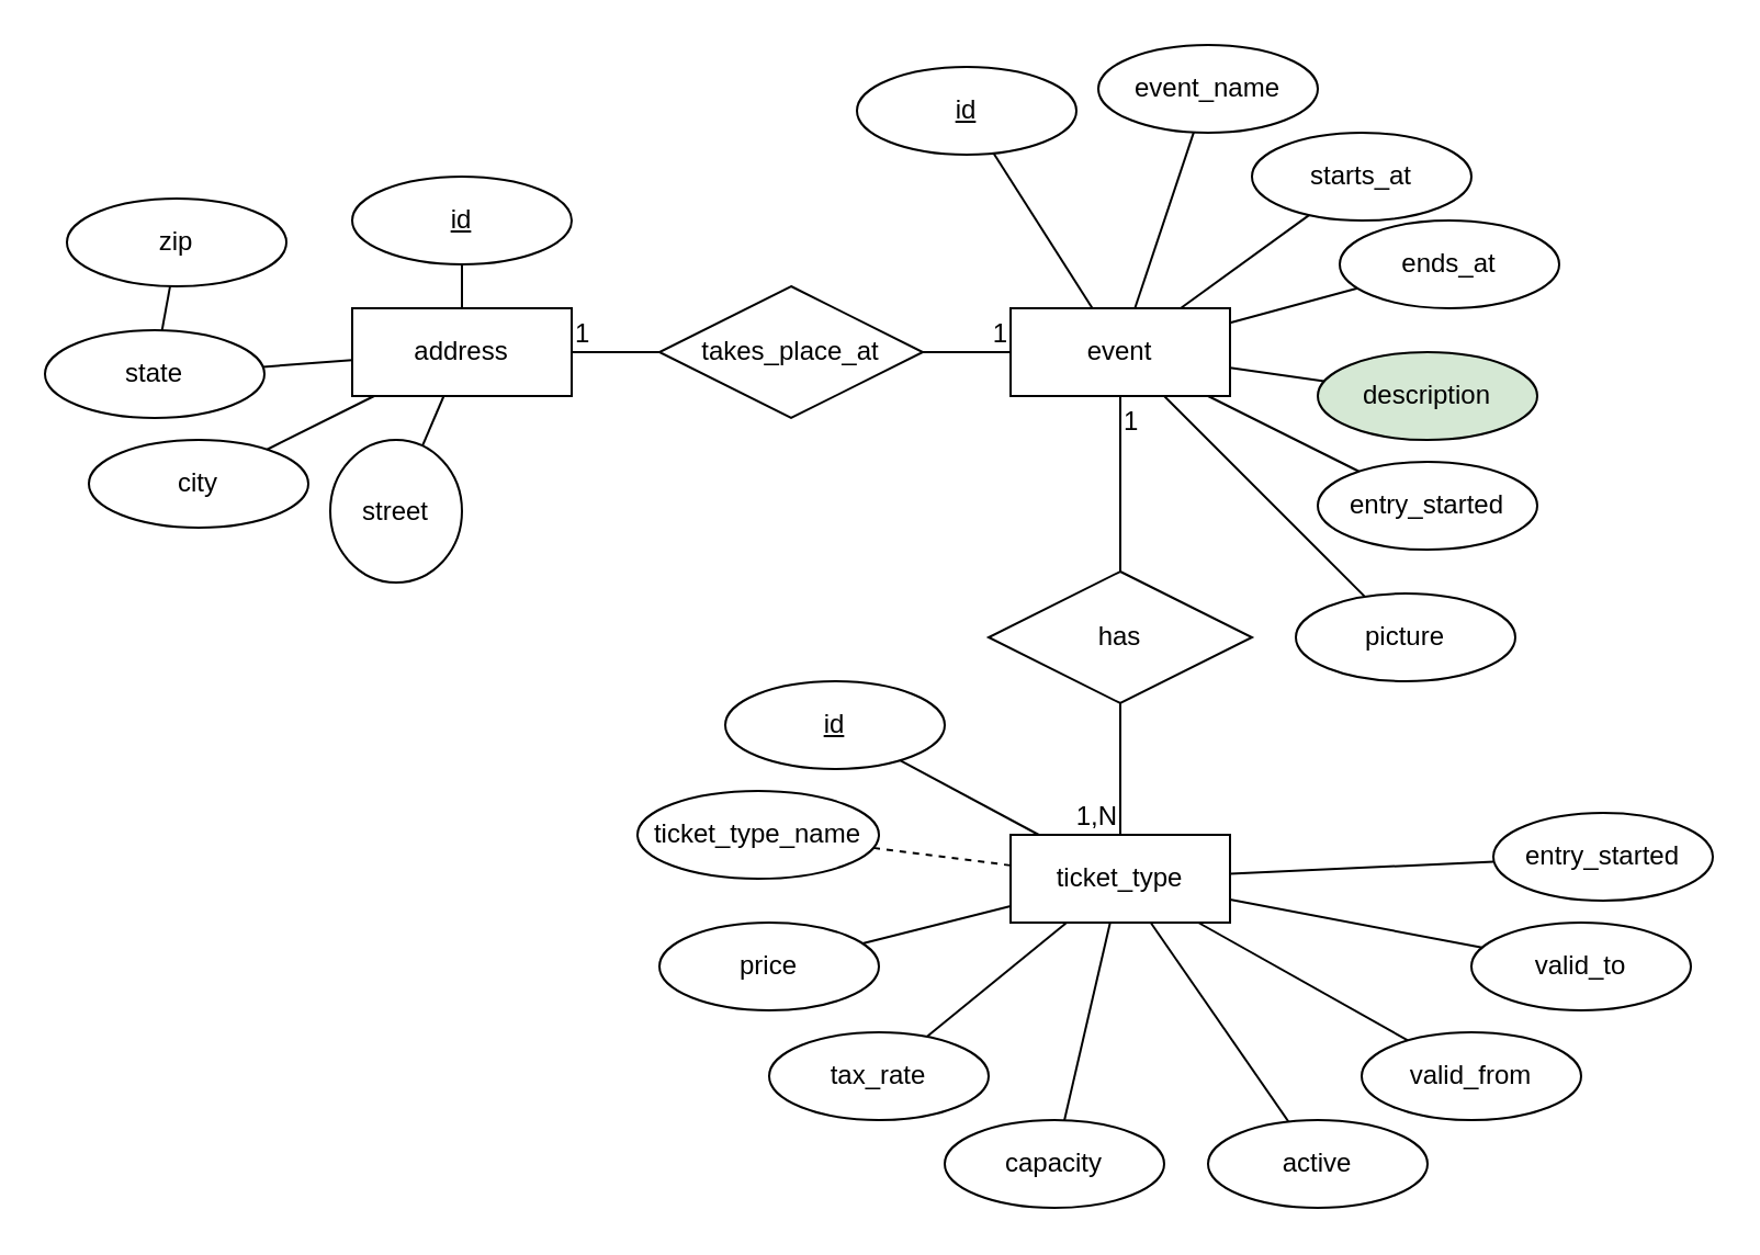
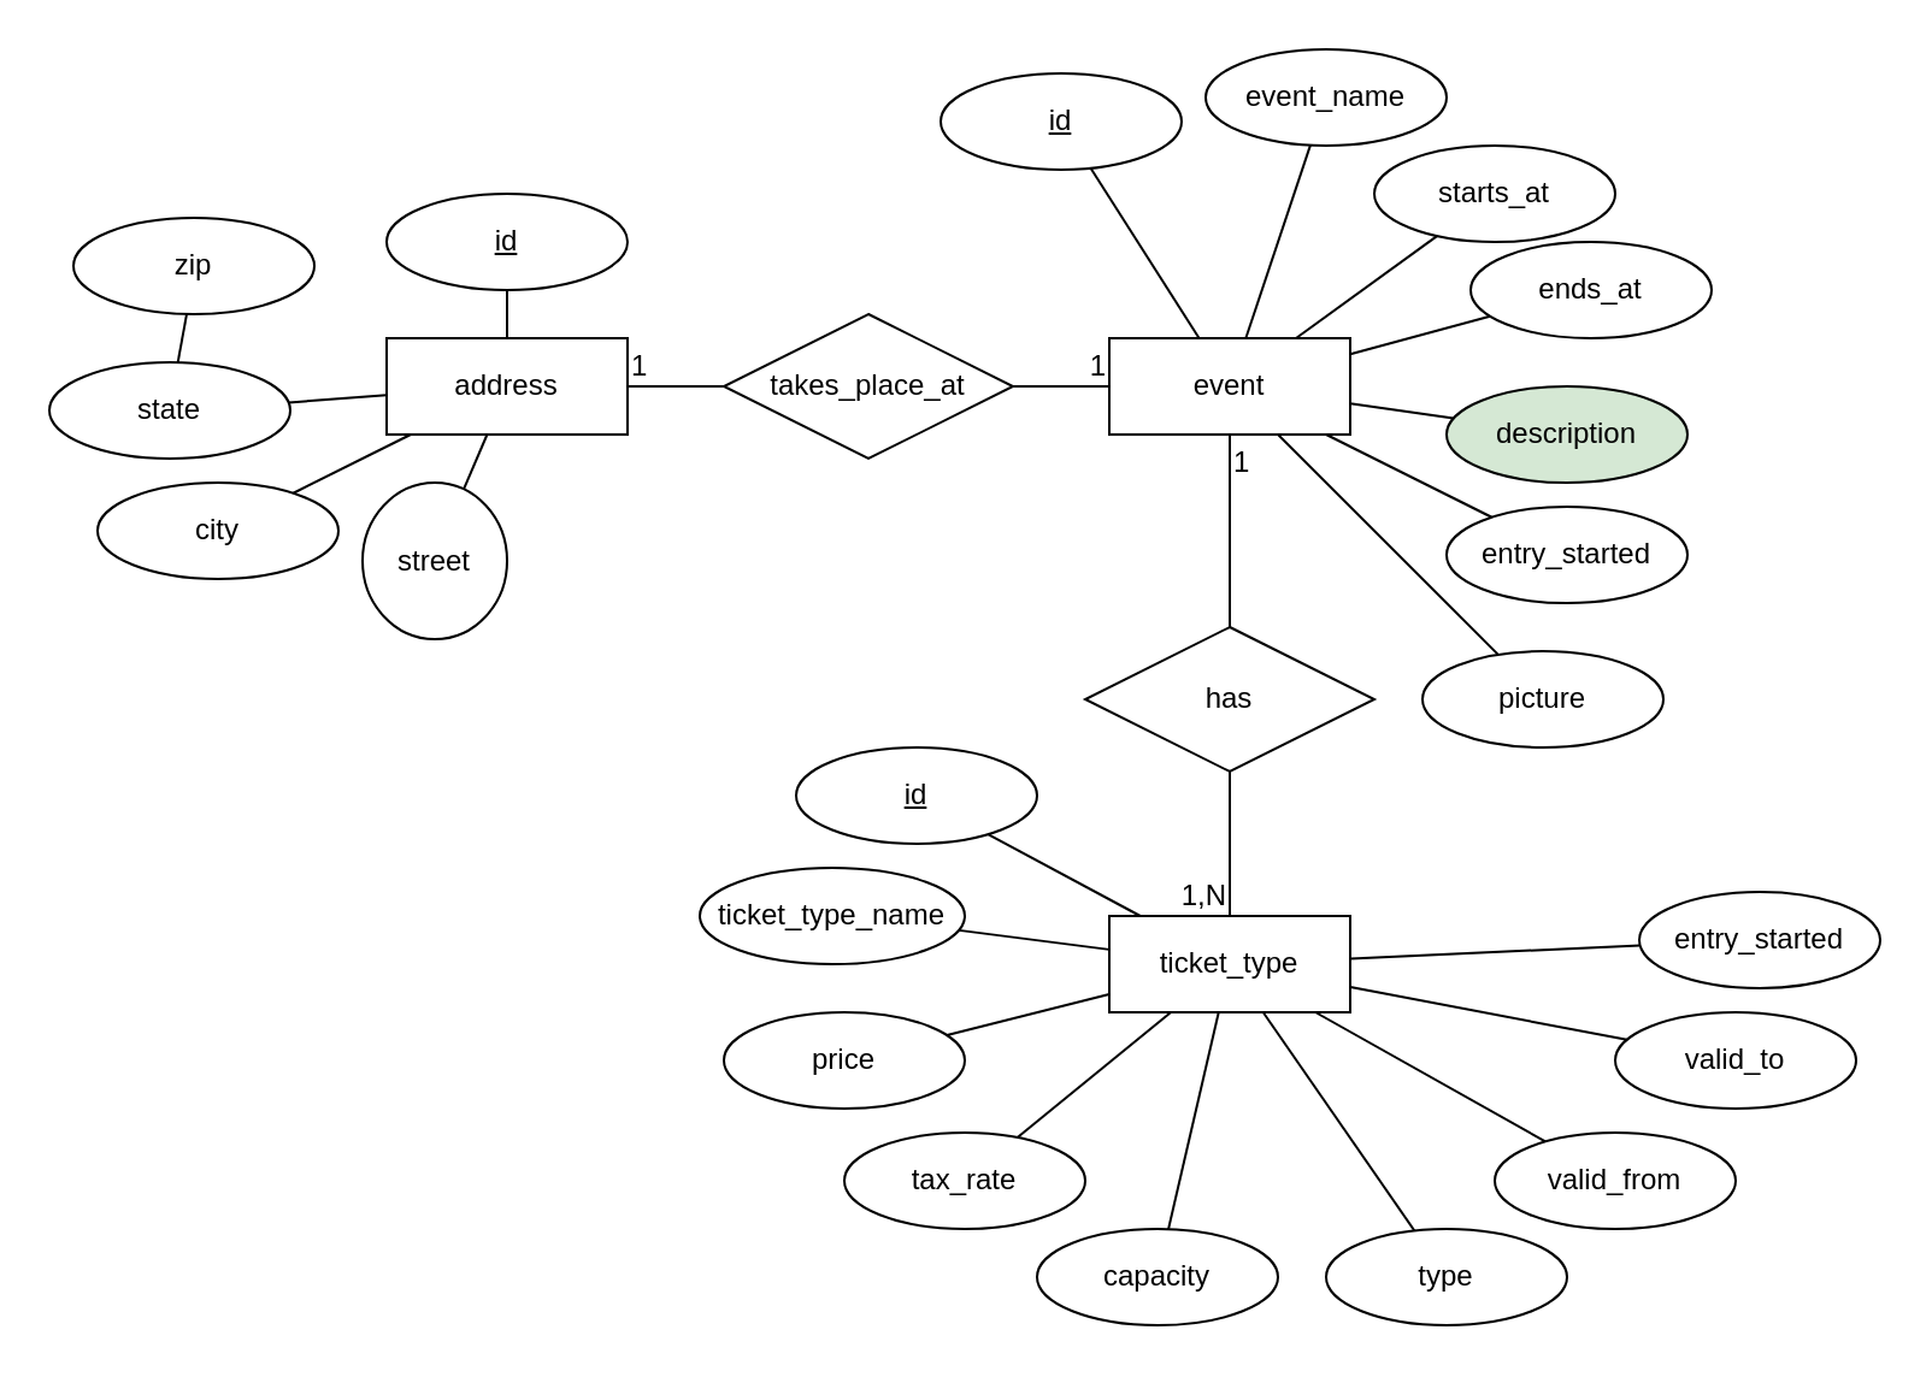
  <mxCell id="0" />
  <mxCell id="1" parent="0" />
  <mxCell id="2" value="address" style="whiteSpace=wrap;html=1;align=center;" vertex="1" parent="1"><mxGeometry x="160" y="140" width="100" height="40" as="geometry" /></mxCell>
  <mxCell id="3" value="event" style="whiteSpace=wrap;html=1;align=center;" vertex="1" parent="1"><mxGeometry x="460" y="140" width="100" height="40" as="geometry" /></mxCell>
  <mxCell id="4" value="ticket_type" style="whiteSpace=wrap;html=1;align=center;" vertex="1" parent="1"><mxGeometry x="460" y="380" width="100" height="40" as="geometry" /></mxCell>
  <mxCell id="5" value="" style="endArrow=none;html=1;rounded=0;" edge="1" parent="1" source="9" target="3"><mxGeometry relative="1" as="geometry"><mxPoint x="190" y="240" as="sourcePoint" /><mxPoint x="350" y="240" as="targetPoint" /></mxGeometry></mxCell>
  <mxCell id="6" value="1" style="resizable=0;html=1;whiteSpace=wrap;align=right;verticalAlign=bottom;" connectable="0" vertex="1" parent="5"><mxGeometry x="1" relative="1" as="geometry" /></mxCell>
  <mxCell id="7" value="" style="endArrow=none;html=1;rounded=0;" edge="1" parent="1" source="2" target="9"><mxGeometry relative="1" as="geometry"><mxPoint x="260" y="160" as="sourcePoint" /><mxPoint x="460" y="160" as="targetPoint" /></mxGeometry></mxCell>
  <mxCell id="8" value="1" style="resizable=0;html=1;whiteSpace=wrap;align=left;verticalAlign=bottom;" connectable="0" vertex="1" parent="7"><mxGeometry x="-1" relative="1" as="geometry" /></mxCell>
  <mxCell id="9" value="takes_place_at" style="shape=rhombus;perimeter=rhombusPerimeter;whiteSpace=wrap;html=1;align=center;" vertex="1" parent="1"><mxGeometry x="300" y="130" width="120" height="60" as="geometry" /></mxCell>
  <mxCell id="10" value="" style="endArrow=none;html=1;rounded=0;" edge="1" parent="1" source="14" target="4"><mxGeometry relative="1" as="geometry"><mxPoint x="360" y="260" as="sourcePoint" /><mxPoint x="520" y="260" as="targetPoint" /></mxGeometry></mxCell>
  <mxCell id="11" value="1,N" style="resizable=0;html=1;whiteSpace=wrap;align=right;verticalAlign=bottom;" connectable="0" vertex="1" parent="10"><mxGeometry x="1" relative="1" as="geometry" /></mxCell>
  <mxCell id="12" value="" style="endArrow=none;html=1;rounded=0;" edge="1" parent="1" source="3" target="14"><mxGeometry relative="1" as="geometry"><mxPoint x="510" y="180" as="sourcePoint" /><mxPoint x="510" y="290" as="targetPoint" /></mxGeometry></mxCell>
  <mxCell id="13" value="1" style="resizable=0;html=1;whiteSpace=wrap;align=left;verticalAlign=bottom;" connectable="0" vertex="1" parent="12"><mxGeometry x="-1" relative="1" as="geometry"><mxPoint y="20" as="offset" /></mxGeometry></mxCell>
  <mxCell id="14" value="has" style="shape=rhombus;perimeter=rhombusPerimeter;whiteSpace=wrap;html=1;align=center;" vertex="1" parent="1"><mxGeometry x="450" y="260" width="120" height="60" as="geometry" /></mxCell>
  <mxCell id="15" value="street" style="ellipse;whiteSpace=wrap;html=1;align=center;" vertex="1" parent="1"><mxGeometry x="150" y="200" width="60" height="65" as="geometry" /></mxCell>
  <mxCell id="16" value="city" style="ellipse;whiteSpace=wrap;html=1;align=center;" vertex="1" parent="1"><mxGeometry x="40" y="200" width="100" height="40" as="geometry" /></mxCell>
  <mxCell id="17" value="state" style="ellipse;whiteSpace=wrap;html=1;align=center;" vertex="1" parent="1"><mxGeometry x="20" y="150" width="100" height="40" as="geometry" /></mxCell>
  <mxCell id="18" value="event_name" style="ellipse;whiteSpace=wrap;html=1;align=center;" vertex="1" parent="1"><mxGeometry x="500" y="20" width="100" height="40" as="geometry" /></mxCell>
  <mxCell id="19" value="id" style="ellipse;whiteSpace=wrap;html=1;align=center;fontStyle=4;" vertex="1" parent="1"><mxGeometry x="160" y="80" width="100" height="40" as="geometry" /></mxCell>
  <mxCell id="20" value="zip" style="ellipse;whiteSpace=wrap;html=1;align=center;" vertex="1" parent="1"><mxGeometry x="30" y="90" width="100" height="40" as="geometry" /></mxCell>
  <mxCell id="21" value="" style="endArrow=none;html=1;rounded=0;" edge="1" parent="1" source="20" target="17"><mxGeometry relative="1" as="geometry"><mxPoint x="0" y="170" as="sourcePoint" /><mxPoint x="160" y="170" as="targetPoint" /></mxGeometry></mxCell>
  <mxCell id="22" value="" style="endArrow=none;html=1;rounded=0;" edge="1" parent="1" source="17" target="2"><mxGeometry relative="1" as="geometry"><mxPoint x="-20" y="250" as="sourcePoint" /><mxPoint x="140" y="250" as="targetPoint" /></mxGeometry></mxCell>
  <mxCell id="23" value="" style="endArrow=none;html=1;rounded=0;" edge="1" parent="1" source="16" target="2"><mxGeometry relative="1" as="geometry"><mxPoint x="-70" y="270" as="sourcePoint" /><mxPoint x="90" y="270" as="targetPoint" /></mxGeometry></mxCell>
  <mxCell id="24" value="" style="endArrow=none;html=1;rounded=0;" edge="1" parent="1" source="15" target="2"><mxGeometry relative="1" as="geometry"><mxPoint x="-20" y="300" as="sourcePoint" /><mxPoint x="140" y="300" as="targetPoint" /></mxGeometry></mxCell>
  <mxCell id="25" value="" style="endArrow=none;html=1;rounded=0;" edge="1" parent="1" source="2" target="19"><mxGeometry relative="1" as="geometry"><mxPoint x="-10" y="300" as="sourcePoint" /><mxPoint x="150" y="300" as="targetPoint" /></mxGeometry></mxCell>
  <mxCell id="26" value="id" style="ellipse;whiteSpace=wrap;html=1;align=center;fontStyle=4;" vertex="1" parent="1"><mxGeometry x="390" y="30" width="100" height="40" as="geometry" /></mxCell>
  <mxCell id="27" value="starts_at" style="ellipse;whiteSpace=wrap;html=1;align=center;" vertex="1" parent="1"><mxGeometry x="570" y="60" width="100" height="40" as="geometry" /></mxCell>
  <mxCell id="28" value="ends_at" style="ellipse;whiteSpace=wrap;html=1;align=center;" vertex="1" parent="1"><mxGeometry x="610" y="100" width="100" height="40" as="geometry" /></mxCell>
  <mxCell id="29" value="" style="endArrow=none;html=1;rounded=0;" edge="1" parent="1" source="26" target="3"><mxGeometry relative="1" as="geometry"><mxPoint x="320" y="300" as="sourcePoint" /><mxPoint x="480" y="300" as="targetPoint" /></mxGeometry></mxCell>
  <mxCell id="30" value="" style="endArrow=none;html=1;rounded=0;" edge="1" parent="1" source="18" target="3"><mxGeometry relative="1" as="geometry"><mxPoint x="310" y="260" as="sourcePoint" /><mxPoint x="470" y="260" as="targetPoint" /></mxGeometry></mxCell>
  <mxCell id="31" value="" style="endArrow=none;html=1;rounded=0;" edge="1" parent="1" source="27" target="3"><mxGeometry relative="1" as="geometry"><mxPoint x="620" y="220" as="sourcePoint" /><mxPoint x="780" y="220" as="targetPoint" /></mxGeometry></mxCell>
  <mxCell id="32" value="" style="endArrow=none;html=1;rounded=0;" edge="1" parent="1" source="28" target="3"><mxGeometry relative="1" as="geometry"><mxPoint x="620" y="210" as="sourcePoint" /><mxPoint x="780" y="210" as="targetPoint" /></mxGeometry></mxCell>
  <mxCell id="33" value="description" style="ellipse;whiteSpace=wrap;html=1;align=center;fillColor=#d5e8d4;" vertex="1" parent="1"><mxGeometry x="600" y="160" width="100" height="40" as="geometry" /></mxCell>
  <mxCell id="34" value="" style="endArrow=none;html=1;rounded=0;" edge="1" parent="1" source="3" target="33"><mxGeometry relative="1" as="geometry"><mxPoint x="560" y="230" as="sourcePoint" /><mxPoint x="720" y="230" as="targetPoint" /></mxGeometry></mxCell>
  <mxCell id="35" value="entry_started" style="ellipse;whiteSpace=wrap;html=1;align=center;" vertex="1" parent="1"><mxGeometry x="600" y="210" width="100" height="40" as="geometry" /></mxCell>
  <mxCell id="36" value="" style="endArrow=none;html=1;rounded=0;" edge="1" parent="1" source="3" target="35"><mxGeometry relative="1" as="geometry"><mxPoint x="550" y="280" as="sourcePoint" /><mxPoint x="710" y="280" as="targetPoint" /></mxGeometry></mxCell>
  <mxCell id="37" value="picture" style="ellipse;whiteSpace=wrap;html=1;align=center;" vertex="1" parent="1"><mxGeometry x="590" y="270" width="100" height="40" as="geometry" /></mxCell>
  <mxCell id="38" value="" style="endArrow=none;html=1;rounded=0;" edge="1" parent="1" source="3" target="37"><mxGeometry relative="1" as="geometry"><mxPoint x="540" y="280" as="sourcePoint" /><mxPoint x="700" y="280" as="targetPoint" /></mxGeometry></mxCell>
  <mxCell id="39" value="id" style="ellipse;whiteSpace=wrap;html=1;align=center;fontStyle=4;" vertex="1" parent="1"><mxGeometry x="330" y="310" width="100" height="40" as="geometry" /></mxCell>
  <mxCell id="40" value="ticket_type_name" style="ellipse;whiteSpace=wrap;html=1;align=center;" vertex="1" parent="1"><mxGeometry x="290" y="360" width="110" height="40" as="geometry" /></mxCell>
  <mxCell id="41" value="tax_rate" style="ellipse;whiteSpace=wrap;html=1;align=center;" vertex="1" parent="1"><mxGeometry x="350" y="470" width="100" height="40" as="geometry" /></mxCell>
  <mxCell id="42" value="price" style="ellipse;whiteSpace=wrap;html=1;align=center;" vertex="1" parent="1"><mxGeometry x="300" y="420" width="100" height="40" as="geometry" /></mxCell>
  <mxCell id="43" value="capacity" style="ellipse;whiteSpace=wrap;html=1;align=center;" vertex="1" parent="1"><mxGeometry x="430" y="510" width="100" height="40" as="geometry" /></mxCell>
- <mxCell id="44" value="active" style="ellipse;whiteSpace=wrap;html=1;align=center;" vertex="1" parent="1"><mxGeometry x="550" y="510" width="100" height="40" as="geometry" /></mxCell>
+ <mxCell id="44" value="type" style="ellipse;whiteSpace=wrap;html=1;align=center;" vertex="1" parent="1"><mxGeometry x="550" y="510" width="100" height="40" as="geometry" /></mxCell>
  <mxCell id="45" value="valid_from" style="ellipse;whiteSpace=wrap;html=1;align=center;" vertex="1" parent="1"><mxGeometry x="620" y="470" width="100" height="40" as="geometry" /></mxCell>
  <mxCell id="46" value="valid_to" style="ellipse;whiteSpace=wrap;html=1;align=center;" vertex="1" parent="1"><mxGeometry x="670" y="420" width="100" height="40" as="geometry" /></mxCell>
  <mxCell id="47" value="entry_started" style="ellipse;whiteSpace=wrap;html=1;align=center;" vertex="1" parent="1"><mxGeometry x="680" y="370" width="100" height="40" as="geometry" /></mxCell>
  <mxCell id="48" value="" style="endArrow=none;html=1;rounded=0;" edge="1" parent="1" source="39" target="4"><mxGeometry relative="1" as="geometry"><mxPoint x="120" y="490" as="sourcePoint" /><mxPoint x="280" y="490" as="targetPoint" /></mxGeometry></mxCell>
  <mxCell id="49" value="" style="endArrow=none;html=1;rounded=0;" edge="1" parent="1" source="42" target="4"><mxGeometry relative="1" as="geometry"><mxPoint x="90" y="380" as="sourcePoint" /><mxPoint x="250" y="380" as="targetPoint" /></mxGeometry></mxCell>
  <mxCell id="50" value="" style="endArrow=none;html=1;rounded=0;" edge="1" parent="1" source="41" target="4"><mxGeometry relative="1" as="geometry"><mxPoint x="150" y="420" as="sourcePoint" /><mxPoint x="310" y="420" as="targetPoint" /></mxGeometry></mxCell>
  <mxCell id="51" value="" style="endArrow=none;html=1;rounded=0;" edge="1" parent="1" source="43" target="4"><mxGeometry relative="1" as="geometry"><mxPoint x="140" y="440" as="sourcePoint" /><mxPoint x="300" y="440" as="targetPoint" /></mxGeometry></mxCell>
- <mxCell id="52" value="" style="endArrow=none;html=1;rounded=0;dashed=1;" edge="1" parent="1" source="40" target="4"><mxGeometry relative="1" as="geometry"><mxPoint x="150" y="470" as="sourcePoint" /><mxPoint x="310" y="470" as="targetPoint" /></mxGeometry></mxCell>
+ <mxCell id="52" value="" style="endArrow=none;html=1;rounded=0;" edge="1" parent="1" source="40" target="4"><mxGeometry relative="1" as="geometry"><mxPoint x="150" y="470" as="sourcePoint" /><mxPoint x="310" y="470" as="targetPoint" /></mxGeometry></mxCell>
  <mxCell id="53" value="" style="endArrow=none;html=1;rounded=0;" edge="1" parent="1" source="4" target="44"><mxGeometry relative="1" as="geometry"><mxPoint x="320" y="550" as="sourcePoint" /><mxPoint x="480" y="550" as="targetPoint" /></mxGeometry></mxCell>
  <mxCell id="54" value="" style="endArrow=none;html=1;rounded=0;" edge="1" parent="1" source="4" target="45"><mxGeometry relative="1" as="geometry"><mxPoint x="410" y="570" as="sourcePoint" /><mxPoint x="570" y="570" as="targetPoint" /></mxGeometry></mxCell>
  <mxCell id="55" value="" style="endArrow=none;html=1;rounded=0;" edge="1" parent="1" source="4" target="47"><mxGeometry relative="1" as="geometry"><mxPoint x="-20" y="600" as="sourcePoint" /><mxPoint x="140" y="600" as="targetPoint" /></mxGeometry></mxCell>
  <mxCell id="56" value="" style="endArrow=none;html=1;rounded=0;" edge="1" parent="1" source="4" target="46"><mxGeometry relative="1" as="geometry"><mxPoint x="190" y="520" as="sourcePoint" /><mxPoint x="350" y="520" as="targetPoint" /></mxGeometry></mxCell>
